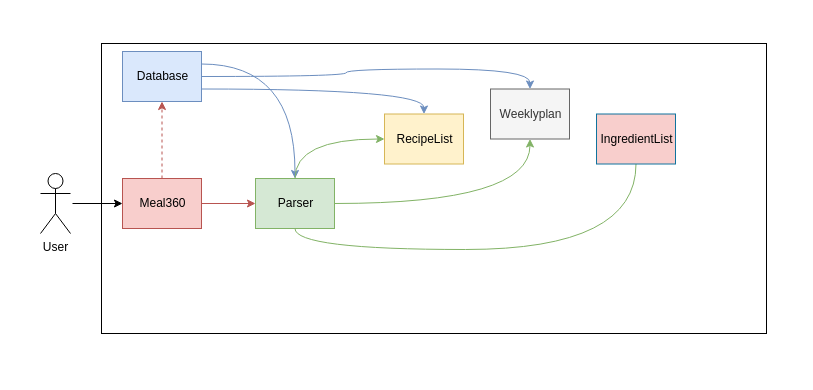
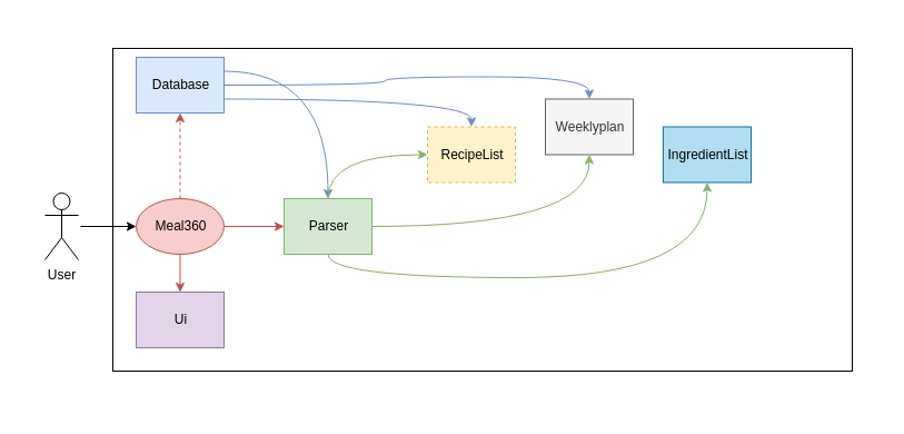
  <mxCell id="0" />
  <mxCell id="1" parent="0" />
  <mxCell id="2" value="" style="html=1;strokeColor=none;" parent="1" vertex="1"><mxGeometry x="20" y="20" width="771" height="348" as="geometry" /></mxCell>
  <mxCell id="3" value="" style="html=1;" parent="1" vertex="1"><mxGeometry x="101" y="43" width="665" height="290" as="geometry" /></mxCell>
  <mxCell id="4" style="rounded=0;orthogonalLoop=1;jettySize=auto;html=1;entryX=0;entryY=0.5;entryDx=0;entryDy=0;" parent="1" target="9" edge="1"><mxGeometry relative="1" as="geometry"><mxPoint x="72" y="203" as="sourcePoint" /></mxGeometry></mxCell>
  <mxCell id="5" value="User" style="shape=umlActor;verticalLabelPosition=bottom;verticalAlign=top;html=1;outlineConnect=0;" parent="1" vertex="1"><mxGeometry x="40" y="173" width="30" height="60" as="geometry" /></mxCell>
+ <mxCell id="6" style="edgeStyle=orthogonalEdgeStyle;rounded=0;orthogonalLoop=1;jettySize=auto;html=1;exitX=0.5;exitY=1;exitDx=0;exitDy=0;entryX=0.5;entryY=0;entryDx=0;entryDy=0;fillColor=#f8cecc;strokeColor=#b85450;" parent="1" source="9" target="14" edge="1"><mxGeometry relative="1" as="geometry" /></mxCell>
  <mxCell id="7" style="edgeStyle=orthogonalEdgeStyle;rounded=0;orthogonalLoop=1;jettySize=auto;html=1;exitX=1;exitY=0.5;exitDx=0;exitDy=0;entryX=0;entryY=0.5;entryDx=0;entryDy=0;fillColor=#f8cecc;strokeColor=#b85450;" parent="1" source="9" target="18" edge="1"><mxGeometry relative="1" as="geometry" /></mxCell>
  <mxCell id="8" style="edgeStyle=orthogonalEdgeStyle;rounded=0;orthogonalLoop=1;jettySize=auto;html=1;exitX=0.5;exitY=0;exitDx=0;exitDy=0;entryX=0.5;entryY=1;entryDx=0;entryDy=0;fillColor=#f8cecc;strokeColor=#b85450;dashed=1;" parent="1" source="9" target="13" edge="1"><mxGeometry relative="1" as="geometry" /></mxCell>
- <mxCell id="9" value="Meal360" style="html=1;fillColor=#f8cecc;strokeColor=#b85450;" parent="1" vertex="1"><mxGeometry x="122" y="178" width="79" height="50" as="geometry" /></mxCell>
+ <mxCell id="9" value="Meal360" style="ellipse;html=1;fillColor=#f8cecc;strokeColor=#b85450;" parent="1" vertex="1"><mxGeometry x="122" y="178" width="79" height="50" as="geometry" /></mxCell>
  <mxCell id="10" style="edgeStyle=orthogonalEdgeStyle;curved=1;rounded=0;orthogonalLoop=1;jettySize=auto;html=1;exitX=1;exitY=0.75;exitDx=0;exitDy=0;entryX=0.5;entryY=0;entryDx=0;entryDy=0;fillColor=#dae8fc;strokeColor=#6c8ebf;" parent="1" source="13" target="19" edge="1"><mxGeometry relative="1" as="geometry" /></mxCell>
  <mxCell id="11" style="edgeStyle=orthogonalEdgeStyle;curved=1;rounded=0;orthogonalLoop=1;jettySize=auto;html=1;exitX=1;exitY=0.5;exitDx=0;exitDy=0;entryX=0.5;entryY=0;entryDx=0;entryDy=0;fillColor=#dae8fc;strokeColor=#6c8ebf;" parent="1" source="13" target="20" edge="1"><mxGeometry relative="1" as="geometry" /></mxCell>
  <mxCell id="12" style="edgeStyle=orthogonalEdgeStyle;curved=1;rounded=0;orthogonalLoop=1;jettySize=auto;html=1;exitX=1;exitY=0.25;exitDx=0;exitDy=0;fillColor=#dae8fc;strokeColor=#6c8ebf;" parent="1" source="13" target="18" edge="1"><mxGeometry relative="1" as="geometry" /></mxCell>
  <mxCell id="13" value="Database" style="html=1;fillColor=#dae8fc;strokeColor=#6c8ebf;" parent="1" vertex="1"><mxGeometry x="122" y="51" width="79" height="50" as="geometry" /></mxCell>
+ <mxCell id="14" value="Ui" style="html=1;fillColor=#e1d5e7;strokeColor=#9673a6;" parent="1" vertex="1"><mxGeometry x="122" y="262" width="79" height="50" as="geometry" /></mxCell>
  <mxCell id="15" style="edgeStyle=orthogonalEdgeStyle;curved=1;rounded=0;orthogonalLoop=1;jettySize=auto;html=1;exitX=0.5;exitY=0;exitDx=0;exitDy=0;entryX=0;entryY=0.5;entryDx=0;entryDy=0;fillColor=#d5e8d4;strokeColor=#82b366;" parent="1" source="18" target="19" edge="1"><mxGeometry relative="1" as="geometry" /></mxCell>
- <mxCell id="16" style="edgeStyle=orthogonalEdgeStyle;curved=1;rounded=0;orthogonalLoop=1;jettySize=auto;html=1;exitX=0.5;exitY=1;exitDx=0;exitDy=0;entryX=0.5;entryY=1;entryDx=0;entryDy=0;fillColor=#d5e8d4;strokeColor=#82b366;endArrow=none;" parent="1" source="18" target="21" edge="1"><mxGeometry relative="1" as="geometry"><Array as="points"><mxPoint x="294" y="249" /><mxPoint x="636" y="249" /></Array></mxGeometry></mxCell>
+ <mxCell id="16" style="edgeStyle=orthogonalEdgeStyle;curved=1;rounded=0;orthogonalLoop=1;jettySize=auto;html=1;exitX=0.5;exitY=1;exitDx=0;exitDy=0;entryX=0.5;entryY=1;entryDx=0;entryDy=0;fillColor=#d5e8d4;strokeColor=#82b366;" parent="1" source="18" target="21" edge="1"><mxGeometry relative="1" as="geometry"><Array as="points"><mxPoint x="294" y="249" /><mxPoint x="636" y="249" /></Array></mxGeometry></mxCell>
  <mxCell id="17" style="edgeStyle=orthogonalEdgeStyle;curved=1;rounded=0;orthogonalLoop=1;jettySize=auto;html=1;exitX=1;exitY=0.5;exitDx=0;exitDy=0;entryX=0.5;entryY=1;entryDx=0;entryDy=0;fillColor=#d5e8d4;strokeColor=#82b366;" parent="1" source="18" target="20" edge="1"><mxGeometry relative="1" as="geometry"><Array as="points"><mxPoint x="530" y="203" /></Array></mxGeometry></mxCell>
  <mxCell id="18" value="Parser" style="html=1;fillColor=#d5e8d4;strokeColor=#82b366;" parent="1" vertex="1"><mxGeometry x="255" y="178" width="79" height="50" as="geometry" /></mxCell>
- <mxCell id="19" value="RecipeList" style="html=1;fillColor=#fff2cc;strokeColor=#d6b656;" parent="1" vertex="1"><mxGeometry x="384" y="113.5" width="79" height="50" as="geometry" /></mxCell>
+ <mxCell id="19" value="RecipeList" style="html=1;fillColor=#fff2cc;strokeColor=#d6b656;dashed=1;" parent="1" vertex="1"><mxGeometry x="384" y="113.5" width="79" height="50" as="geometry" /></mxCell>
  <mxCell id="20" value="Weeklyplan" style="html=1;fillColor=#f5f5f5;strokeColor=#666666;fontColor=#333333;" parent="1" vertex="1"><mxGeometry x="490" y="88.5" width="79" height="50" as="geometry" /></mxCell>
- <mxCell id="21" value="IngredientList" style="html=1;fillColor=#f8cecc;strokeColor=#10739e;" parent="1" vertex="1"><mxGeometry x="596" y="113.5" width="79" height="50" as="geometry" /></mxCell>
+ <mxCell id="21" value="IngredientList" style="html=1;fillColor=#b1ddf0;strokeColor=#10739e;" parent="1" vertex="1"><mxGeometry x="596" y="113.5" width="79" height="50" as="geometry" /></mxCell>
